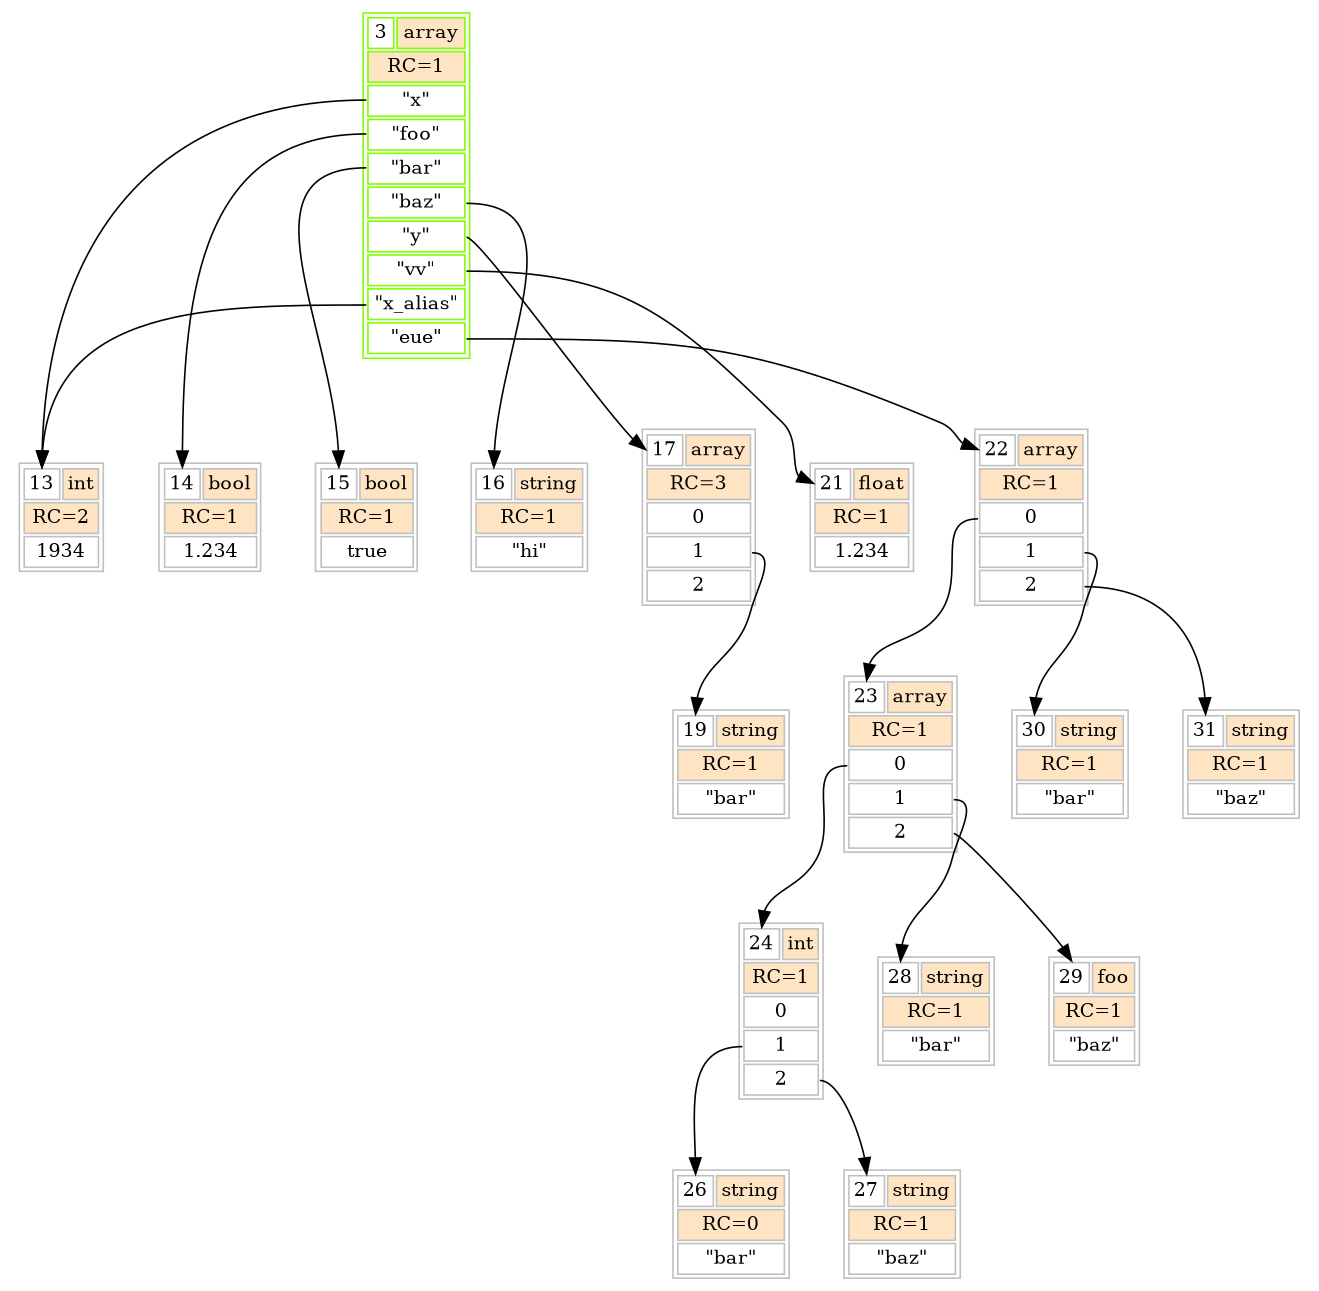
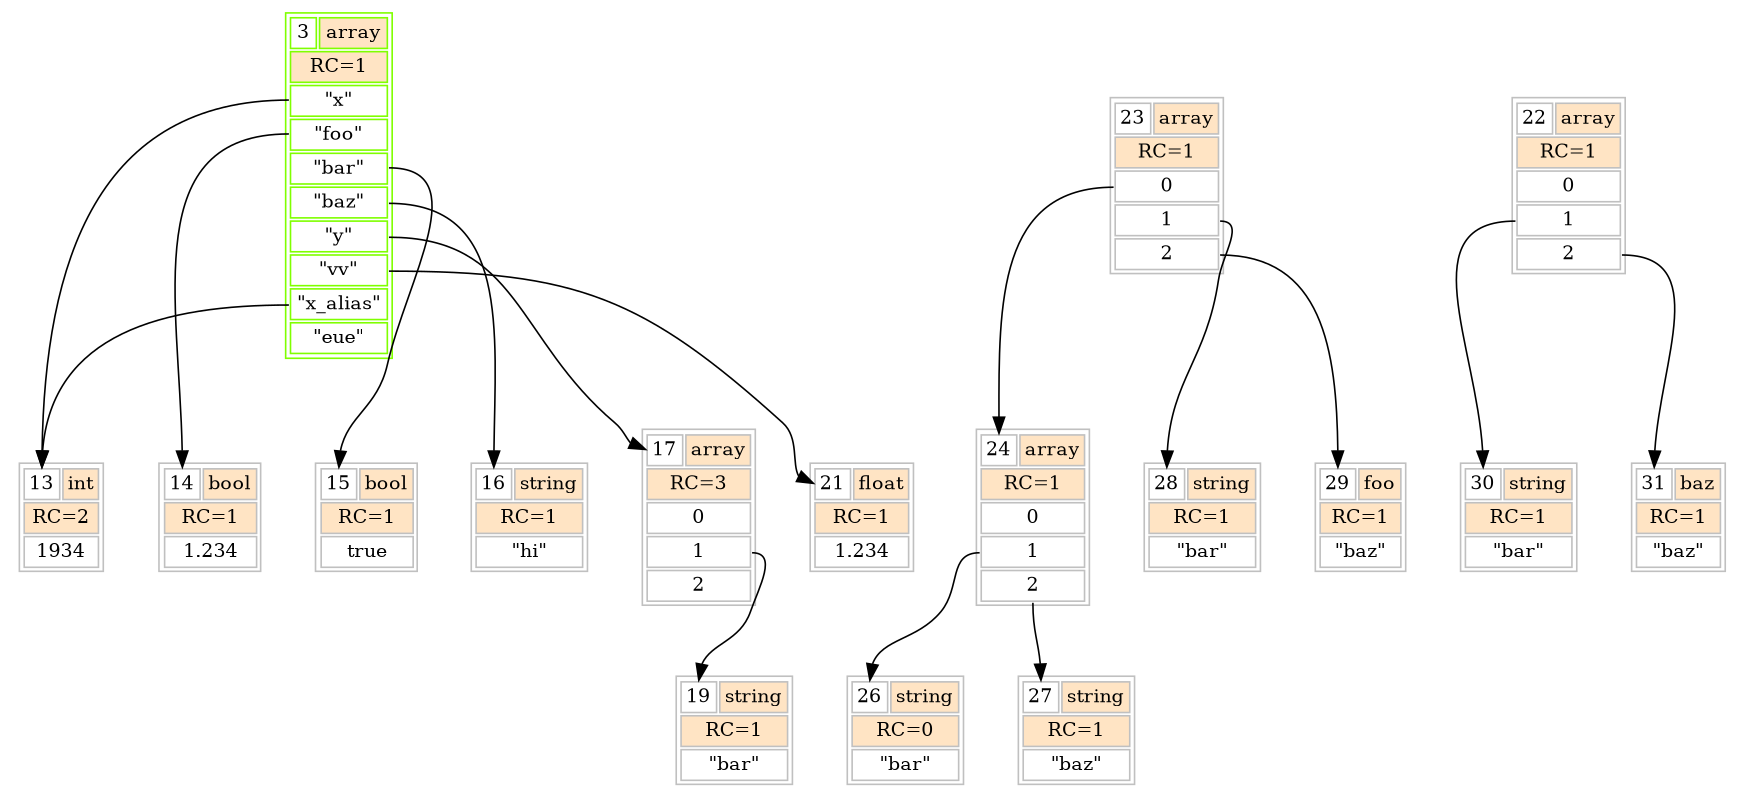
  digraph {
    node [color=grey fontsize=12 shape=plaintext]
    edge [headport=1 tailport=3]
    n1 [label=<<TABLE> <TR> <TD PORT="1" >13</TD> <TD BGCOLOR="bisque">int</TD> </TR> <TR><TD BGCOLOR="bisque" COLSPAN="2">RC=2</TD></TR> <TR><TD COLSPAN="2">1934</TD></TR> </TABLE>>]
    n2 [label=<<TABLE> <TR> <TD PORT="1" >14</TD> <TD BGCOLOR="bisque">bool</TD> </TR> <TR><TD BGCOLOR="bisque" COLSPAN="2">RC=1</TD></TR> <TR><TD COLSPAN="2">1.234</TD></TR> </TABLE>>]
    n3 [label=<<TABLE> <TR> <TD PORT="1" >15</TD> <TD BGCOLOR="bisque">bool</TD> </TR> <TR><TD BGCOLOR="bisque" COLSPAN="2">RC=1</TD></TR> <TR><TD COLSPAN="2">true</TD></TR> </TABLE>>]
    n4 [label=<<TABLE> <TR> <TD PORT="1" >16</TD> <TD BGCOLOR="bisque">string</TD> </TR> <TR><TD BGCOLOR="bisque" COLSPAN="2">RC=1</TD></TR> <TR><TD COLSPAN="2">"hi"</TD></TR> </TABLE>>]
    n5 [label=<<TABLE> <TR> <TD PORT="1" >19</TD> <TD BGCOLOR="bisque">string</TD> </TR> <TR><TD BGCOLOR="bisque" COLSPAN="2">RC=1</TD></TR> <TR><TD COLSPAN="2">"bar"</TD></TR> </TABLE>>]
    n6 [label=<<TABLE> <TR> <TD PORT="1" >17</TD> <TD BGCOLOR="bisque">array</TD> </TR> <TR><TD BGCOLOR="bisque" COLSPAN="2">RC=3</TD></TR> <TR><TD PORT="2" COLSPAN="2">0</TD></TR> <TR><TD PORT="3" COLSPAN="2">1</TD></TR> <TR><TD PORT="4" COLSPAN="2">2</TD></TR> </TABLE>>]
    n7 [label=<<TABLE> <TR> <TD PORT="1" >21</TD> <TD BGCOLOR="bisque">float</TD> </TR> <TR><TD BGCOLOR="bisque" COLSPAN="2">RC=1</TD></TR> <TR><TD COLSPAN="2">1.234</TD></TR> </TABLE>>]
    n8 [label=<<TABLE> <TR> <TD PORT="1" >26</TD> <TD BGCOLOR="bisque">string</TD> </TR> <TR><TD BGCOLOR="bisque" COLSPAN="2">RC=0</TD></TR> <TR><TD COLSPAN="2">"bar"</TD></TR> </TABLE>>]
    n9 [label=<<TABLE> <TR> <TD PORT="1" >27</TD> <TD BGCOLOR="bisque">string</TD> </TR> <TR><TD BGCOLOR="bisque" COLSPAN="2">RC=1</TD></TR> <TR><TD COLSPAN="2">"baz"</TD></TR> </TABLE>>]
-   n10 [label=<<TABLE> <TR> <TD PORT="1" >24</TD> <TD BGCOLOR="bisque">int</TD> </TR> <TR><TD BGCOLOR="bisque" COLSPAN="2">RC=1</TD></TR> <TR><TD PORT="2" COLSPAN="2">0</TD></TR> <TR><TD PORT="3" COLSPAN="2">1</TD></TR> <TR><TD PORT="4" COLSPAN="2">2</TD></TR> </TABLE>>]
+   n10 [label=<<TABLE> <TR> <TD PORT="1" >24</TD> <TD BGCOLOR="bisque">array</TD> </TR> <TR><TD BGCOLOR="bisque" COLSPAN="2">RC=1</TD></TR> <TR><TD PORT="2" COLSPAN="2">0</TD></TR> <TR><TD PORT="3" COLSPAN="2">1</TD></TR> <TR><TD PORT="4" COLSPAN="2">2</TD></TR> </TABLE>>]
    n11 [label=<<TABLE> <TR> <TD PORT="1" >28</TD> <TD BGCOLOR="bisque">string</TD> </TR> <TR><TD BGCOLOR="bisque" COLSPAN="2">RC=1</TD></TR> <TR><TD COLSPAN="2">"bar"</TD></TR> </TABLE>>]
    n12 [label=<<TABLE> <TR> <TD PORT="1" >29</TD> <TD BGCOLOR="bisque">foo</TD> </TR> <TR><TD BGCOLOR="bisque" COLSPAN="2">RC=1</TD></TR> <TR><TD COLSPAN="2">"baz"</TD></TR> </TABLE>>]
    n13 [label=<<TABLE> <TR> <TD PORT="1" >23</TD> <TD BGCOLOR="bisque">array</TD> </TR> <TR><TD BGCOLOR="bisque" COLSPAN="2">RC=1</TD></TR> <TR><TD PORT="2" COLSPAN="2">0</TD></TR> <TR><TD PORT="3" COLSPAN="2">1</TD></TR> <TR><TD PORT="4" COLSPAN="2">2</TD></TR> </TABLE>>]
    n14 [label=<<TABLE> <TR> <TD PORT="1" >30</TD> <TD BGCOLOR="bisque">string</TD> </TR> <TR><TD BGCOLOR="bisque" COLSPAN="2">RC=1</TD></TR> <TR><TD COLSPAN="2">"bar"</TD></TR> </TABLE>>]
-   n15 [label=<<TABLE> <TR> <TD PORT="1" >31</TD> <TD BGCOLOR="bisque">string</TD> </TR> <TR><TD BGCOLOR="bisque" COLSPAN="2">RC=1</TD></TR> <TR><TD COLSPAN="2">"baz"</TD></TR> </TABLE>>]
+   n15 [label=<<TABLE> <TR> <TD PORT="1" >31</TD> <TD BGCOLOR="bisque">baz</TD> </TR> <TR><TD BGCOLOR="bisque" COLSPAN="2">RC=1</TD></TR> <TR><TD COLSPAN="2">"baz"</TD></TR> </TABLE>>]
    n16 [label=<<TABLE> <TR> <TD PORT="1" >22</TD> <TD BGCOLOR="bisque">array</TD> </TR> <TR><TD BGCOLOR="bisque" COLSPAN="2">RC=1</TD></TR> <TR><TD PORT="2" COLSPAN="2">0</TD></TR> <TR><TD PORT="3" COLSPAN="2">1</TD></TR> <TR><TD PORT="4" COLSPAN="2">2</TD></TR> </TABLE>>]
    n17 [color=chartreuse label=<<TABLE> <TR> <TD PORT="1" >3</TD> <TD BGCOLOR="bisque">array</TD> </TR> <TR><TD BGCOLOR="bisque" COLSPAN="2">RC=1</TD></TR> <TR><TD PORT="2" COLSPAN="2">"x"</TD></TR> <TR><TD PORT="3" COLSPAN="2">"foo"</TD></TR> <TR><TD PORT="4" COLSPAN="2">"bar"</TD></TR> <TR><TD PORT="5" COLSPAN="2">"baz"</TD></TR> <TR><TD PORT="6" COLSPAN="2">"y"</TD></TR> <TR><TD PORT="7" COLSPAN="2">"vv"</TD></TR> <TR><TD PORT="8" COLSPAN="2">"x_alias"</TD></TR> <TR><TD PORT="9" COLSPAN="2">"eue"</TD></TR> </TABLE>>]
    n6 -> n5
    n10 -> n8
    n10 -> n9 [tailport=4]
    n13 -> n10 [tailport=2]
    n13 -> n11
    n13 -> n12 [tailport=4]
-   n16 -> n13 [tailport=2]
    n16 -> n14
    n16 -> n15 [tailport=4]
    n17 -> n1 [tailport=2]
    n17 -> n1 [tailport=8]
    n17 -> n2
    n17 -> n3 [tailport=4]
    n17 -> n4 [tailport=5]
    n17 -> n6 [tailport=6]
    n17 -> n7 [tailport=7]
-   n17 -> n16 [tailport=9]
  }
